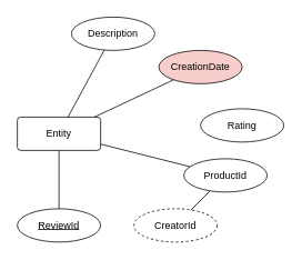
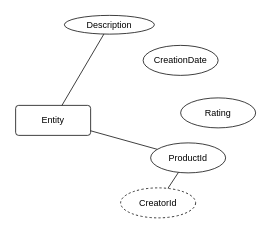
  <mxCell id="0" />
  <mxCell id="1" parent="0" />
  <mxCell id="2" value="Entity" style="rounded=1;arcSize=10;whiteSpace=wrap;html=1;align=center;" parent="1" vertex="1"><mxGeometry x="20" y="140" width="100" height="40" as="geometry" /></mxCell>
- <mxCell id="3" style="rounded=0;orthogonalLoop=1;jettySize=auto;html=1;endArrow=none;endFill=0;" edge="1" parent="1" source="4" target="2"><mxGeometry relative="1" as="geometry" /></mxCell>
- <mxCell id="4" value="ReviewId" style="ellipse;whiteSpace=wrap;html=1;align=center;fontStyle=4;" vertex="1" parent="1"><mxGeometry x="20" y="250" width="100" height="40" as="geometry" /></mxCell>
  <mxCell id="5" style="edgeStyle=none;rounded=0;orthogonalLoop=1;jettySize=auto;html=1;endArrow=none;endFill=0;" edge="1" parent="1" source="6" target="8"><mxGeometry relative="1" as="geometry" /></mxCell>
  <mxCell id="6" value="CreatorId" style="ellipse;whiteSpace=wrap;html=1;align=center;dashed=1;" vertex="1" parent="1"><mxGeometry x="160" y="250" width="100" height="40" as="geometry" /></mxCell>
  <mxCell id="7" style="edgeStyle=none;rounded=0;orthogonalLoop=1;jettySize=auto;html=1;endArrow=none;endFill=0;" edge="1" parent="1" source="8" target="2"><mxGeometry relative="1" as="geometry" /></mxCell>
- <mxCell id="8" value="ProductId" style="ellipse;whiteSpace=wrap;html=1;align=center;" vertex="1" parent="1"><mxGeometry x="220" y="190" width="100" height="40" as="geometry" /></mxCell>
+ <mxCell id="8" value="ProductId" style="ellipse;whiteSpace=wrap;html=1;align=center;" vertex="1" parent="1"><mxGeometry x="200" y="190" width="100" height="40" as="geometry" /></mxCell>
  <mxCell id="9" value="Rating" style="ellipse;whiteSpace=wrap;html=1;align=center;" vertex="1" parent="1"><mxGeometry x="240" y="130" width="100" height="40" as="geometry" /></mxCell>
- <mxCell id="10" style="edgeStyle=none;rounded=0;orthogonalLoop=1;jettySize=auto;html=1;endArrow=none;endFill=0;" edge="1" parent="1" source="11" target="2"><mxGeometry relative="1" as="geometry" /></mxCell>
- <mxCell id="11" value="CreationDate" style="ellipse;whiteSpace=wrap;html=1;align=center;fillColor=#f8cecc;" vertex="1" parent="1"><mxGeometry x="190" y="60" width="100" height="40" as="geometry" /></mxCell>
+ <mxCell id="11" value="CreationDate" style="ellipse;whiteSpace=wrap;html=1;align=center;" vertex="1" parent="1"><mxGeometry x="190" y="60" width="100" height="40" as="geometry" /></mxCell>
  <mxCell id="12" style="edgeStyle=none;rounded=0;orthogonalLoop=1;jettySize=auto;html=1;endArrow=none;endFill=0;" edge="1" parent="1" source="13" target="2"><mxGeometry relative="1" as="geometry" /></mxCell>
- <mxCell id="13" value="Description" style="ellipse;whiteSpace=wrap;html=1;align=center;" vertex="1" parent="1"><mxGeometry x="85" y="20" width="100" height="40" as="geometry" /></mxCell>
+ <mxCell id="13" value="Description" style="ellipse;whiteSpace=wrap;html=1;align=center;" vertex="1" parent="1"><mxGeometry x="85" y="20" width="120" height="25" as="geometry" /></mxCell>
